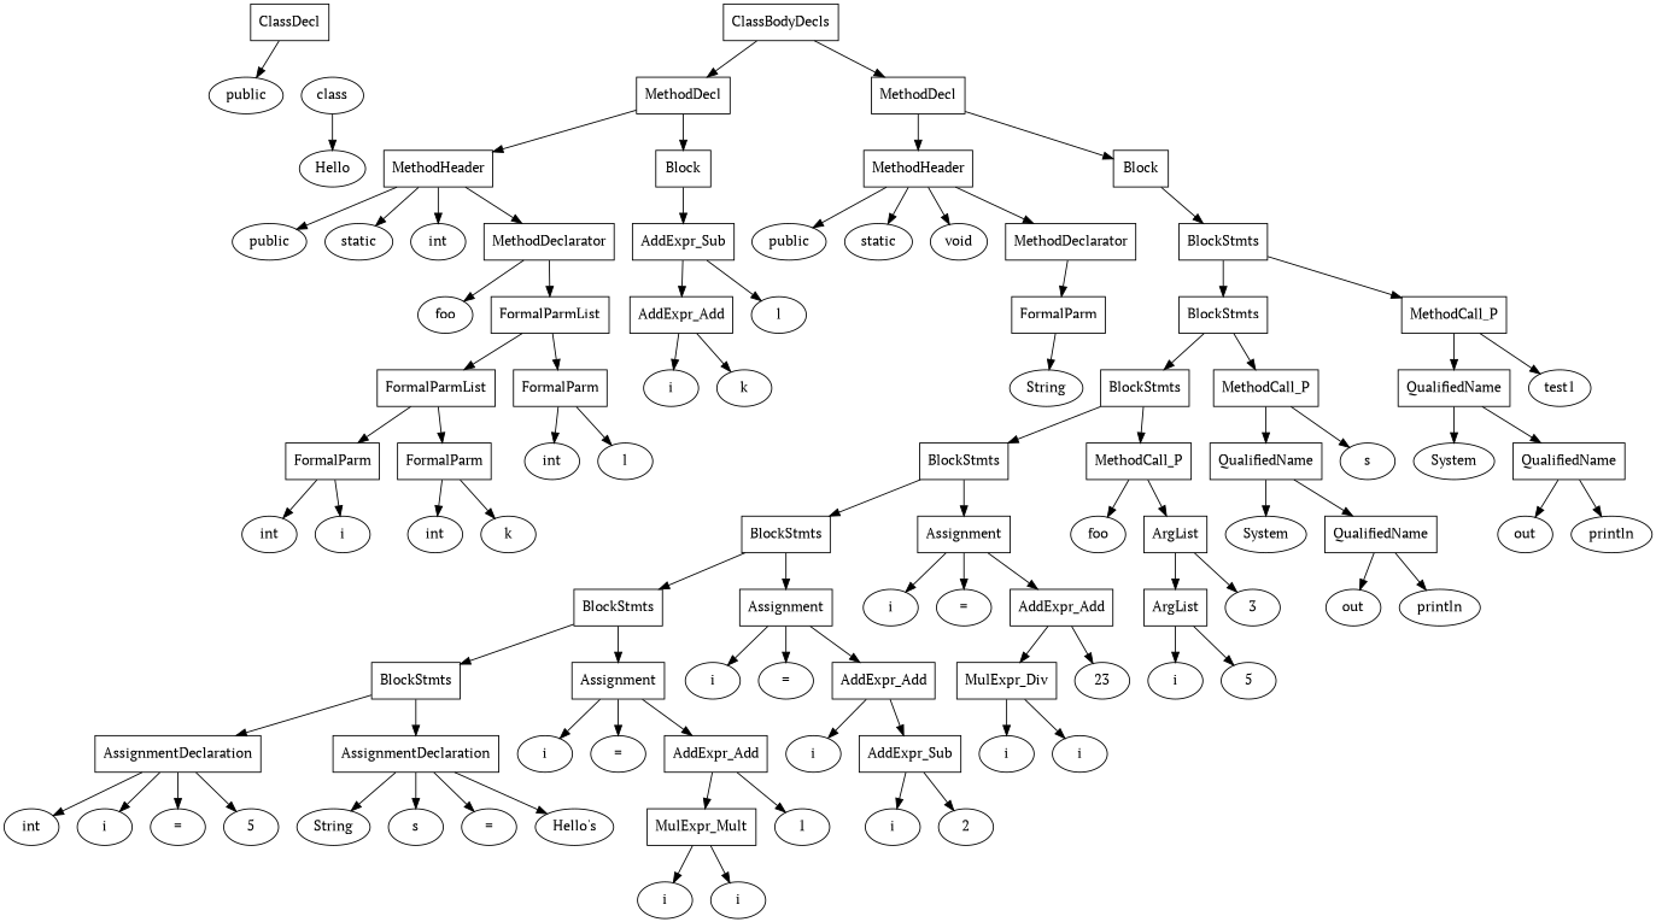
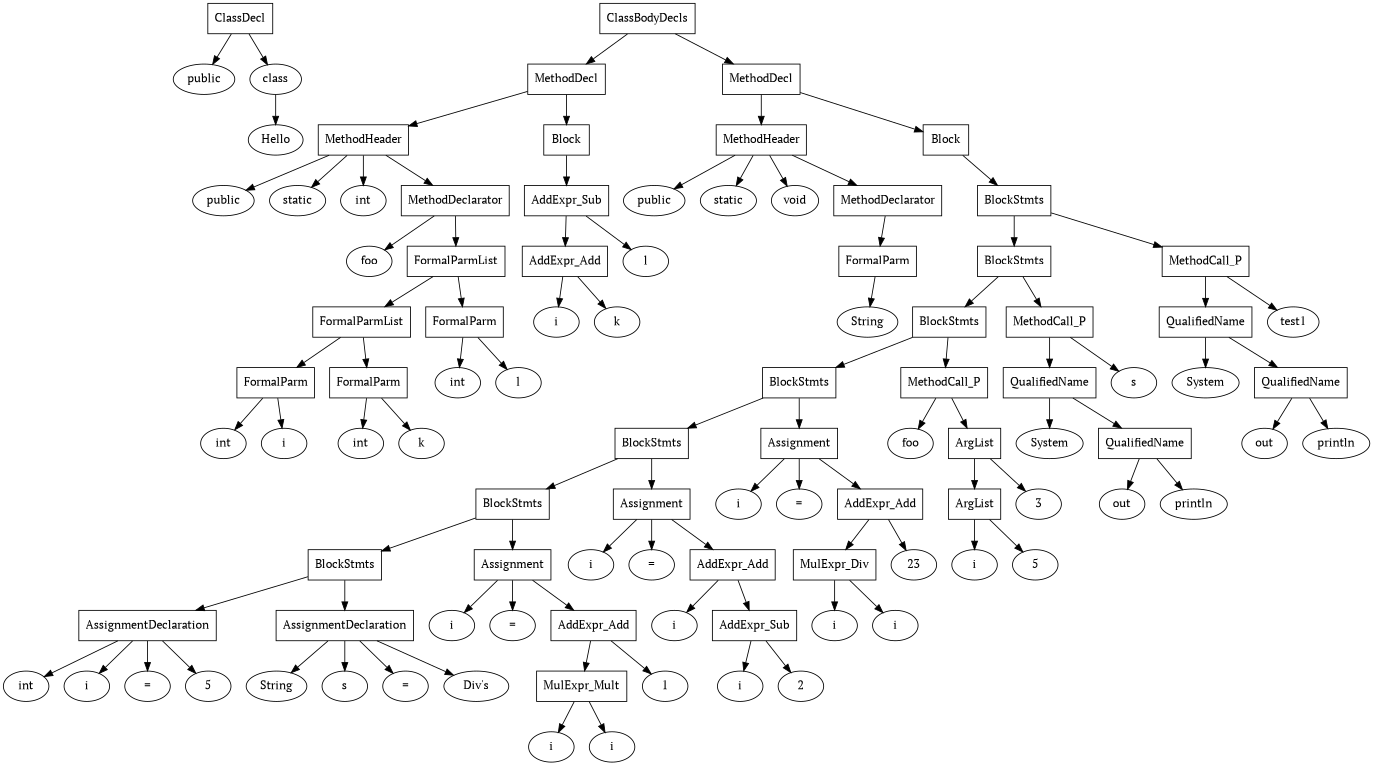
  digraph {
    fontname="PT Serif"
    node [fontname="PT Serif"]
    edge [fontname="PT Serif"]
    n1 [label=ClassDecl shape=rectangle]
    n2 [label=public]
    n3 [label=class]
    n4 [label=Hello]
    n5 [label=ClassBodyDecls shape=rectangle]
    n6 [label=MethodDecl shape=rectangle]
    n7 [label=MethodDecl shape=rectangle]
    n8 [label=MethodHeader shape=rectangle]
    n9 [label=Block shape=rectangle]
    n10 [label=MethodHeader shape=rectangle]
    n11 [label=Block shape=rectangle]
    n12 [label=public]
    n13 [label=static]
    n14 [label=int]
    n15 [label=MethodDeclarator shape=rectangle]
    n16 [label=AddExpr_Sub shape=rectangle]
    n17 [label=foo]
    n18 [label=FormalParmList shape=rectangle]
    n19 [label=FormalParmList shape=rectangle]
    n20 [label=FormalParm shape=rectangle]
    n21 [label=FormalParm shape=rectangle]
    n22 [label=FormalParm shape=rectangle]
    n23 [label=int]
    n24 [label=l]
    n25 [label=int]
    n26 [label=i]
    n27 [label=int]
    n28 [label=k]
    n29 [label=AddExpr_Add shape=rectangle]
    n30 [label=l]
    n31 [label=i]
    n32 [label=k]
    n33 [label=public]
    n34 [label=static]
    n35 [label=void]
    n36 [label=MethodDeclarator shape=rectangle]
    n37 [label=BlockStmts shape=rectangle]
    n38 [label=FormalParm shape=rectangle]
    n39 [label=String]
    n40 [label=BlockStmts shape=rectangle]
    n41 [label=MethodCall_P shape=rectangle]
    n42 [label=BlockStmts shape=rectangle]
    n43 [label=MethodCall_P shape=rectangle]
    n44 [label=QualifiedName shape=rectangle]
    n45 [label=test1]
    n46 [label=BlockStmts shape=rectangle]
    n47 [label=MethodCall_P shape=rectangle]
    n48 [label=QualifiedName shape=rectangle]
    n49 [label=s]
    n50 [label=BlockStmts shape=rectangle]
    n51 [label=Assignment shape=rectangle]
    n52 [label=foo]
    n53 [label=ArgList shape=rectangle]
    n54 [label=BlockStmts shape=rectangle]
    n55 [label=Assignment shape=rectangle]
    n56 [label=i]
    n57 [label="="]
    n58 [label=AddExpr_Add shape=rectangle]
    n59 [label=BlockStmts shape=rectangle]
    n60 [label=Assignment shape=rectangle]
    n61 [label=i]
    n62 [label="="]
    n63 [label=AddExpr_Add shape=rectangle]
    n64 [label=AssignmentDeclaration shape=rectangle]
    n65 [label=AssignmentDeclaration shape=rectangle]
    n66 [label=i]
    n67 [label="="]
    n68 [label=AddExpr_Add shape=rectangle]
    n69 [label=int]
    n70 [label=i]
    n71 [label="="]
    n72 [label=5]
    n73 [label=String]
    n74 [label=s]
    n75 [label="="]
-   n76 [label="Hello's"]
+   n76 [label="Div's"]
    n77 [label=MulExpr_Mult shape=rectangle]
    n78 [label=1]
    n79 [label=i]
    n80 [label=i]
    n81 [label=i]
    n82 [label=AddExpr_Sub shape=rectangle]
    n83 [label=i]
    n84 [label=2]
    n85 [label=MulExpr_Div shape=rectangle]
    n86 [label=23]
    n87 [label=i]
    n88 [label=i]
    n89 [label=ArgList shape=rectangle]
    n90 [label=3]
    n91 [label=i]
    n92 [label=5]
    n93 [label=System]
    n94 [label=QualifiedName shape=rectangle]
    n95 [label=out]
    n96 [label=println]
    n97 [label=System]
    n98 [label=QualifiedName shape=rectangle]
    n99 [label=out]
    n100 [label=println]
    n1 -> n2
+   n1 -> n3
    n3 -> n4
    n5 -> n6
    n5 -> n7
    n6 -> n8
    n6 -> n9
    n7 -> n10
    n7 -> n11
    n8 -> n12
    n8 -> n13
    n8 -> n14
    n8 -> n15
    n9 -> n16
    n10 -> n33
    n10 -> n34
    n10 -> n35
    n10 -> n36
    n11 -> n37
    n15 -> n17
    n15 -> n18
    n16 -> n29
    n16 -> n30
    n18 -> n19
    n18 -> n20
    n19 -> n21
    n19 -> n22
    n20 -> n23
    n20 -> n24
    n21 -> n25
    n21 -> n26
    n22 -> n27
    n22 -> n28
    n29 -> n31
    n29 -> n32
    n36 -> n38
    n37 -> n40
    n37 -> n41
    n38 -> n39
    n40 -> n42
    n40 -> n43
    n41 -> n44
    n41 -> n45
    n42 -> n46
    n42 -> n47
    n43 -> n48
    n43 -> n49
    n44 -> n97
    n44 -> n98
    n46 -> n50
    n46 -> n51
    n47 -> n52
    n47 -> n53
    n48 -> n93
    n48 -> n94
    n50 -> n54
    n50 -> n55
    n51 -> n56
    n51 -> n57
    n51 -> n58
    n53 -> n89
    n53 -> n90
    n54 -> n59
    n54 -> n60
    n55 -> n61
    n55 -> n62
    n55 -> n63
    n58 -> n85
    n58 -> n86
    n59 -> n64
    n59 -> n65
    n60 -> n66
    n60 -> n67
    n60 -> n68
    n63 -> n81
    n63 -> n82
    n64 -> n69
    n64 -> n70
    n64 -> n71
    n64 -> n72
    n65 -> n73
    n65 -> n74
    n65 -> n75
    n65 -> n76
    n68 -> n77
    n68 -> n78
    n77 -> n79
    n77 -> n80
    n82 -> n83
    n82 -> n84
    n85 -> n87
    n85 -> n88
    n89 -> n91
    n89 -> n92
    n94 -> n95
    n94 -> n96
    n98 -> n99
    n98 -> n100
  }
